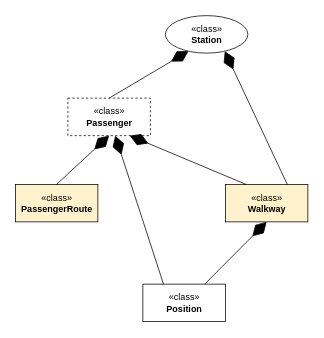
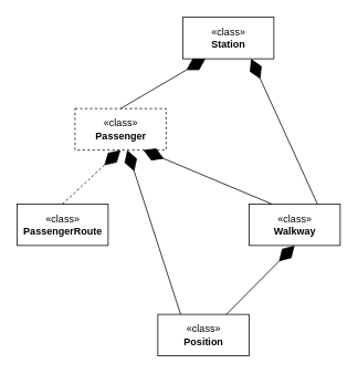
  <mxCell id="0" />
  <mxCell id="1" parent="0" />
- <mxCell id="2" value="«class»&lt;br&gt;&lt;b&gt;Station&lt;/b&gt;" style="ellipse;html=1;" vertex="1" parent="1"><mxGeometry x="220" y="20" width="110" height="50" as="geometry" /></mxCell>
+ <mxCell id="2" value="«class»&lt;br&gt;&lt;b&gt;Station&lt;/b&gt;" style="html=1;" vertex="1" parent="1"><mxGeometry x="220" y="20" width="110" height="50" as="geometry" /></mxCell>
  <mxCell id="3" value="«class»&lt;br&gt;&lt;b&gt;Passenger&lt;/b&gt;" style="html=1;dashed=1;" vertex="1" parent="1"><mxGeometry x="90" y="130" width="110" height="50" as="geometry" /></mxCell>
- <mxCell id="4" value="«class»&lt;br&gt;&lt;b&gt;PassengerRoute&lt;/b&gt;" style="html=1;fillColor=#fff2cc;" vertex="1" parent="1"><mxGeometry x="20" y="245" width="110" height="50" as="geometry" /></mxCell>
- <mxCell id="5" value="«class»&lt;br&gt;&lt;b&gt;Walkway&lt;br&gt;&lt;/b&gt;" style="html=1;fillColor=#fff2cc;" vertex="1" parent="1"><mxGeometry x="300" y="245" width="110" height="50" as="geometry" /></mxCell>
+ <mxCell id="4" value="«class»&lt;br&gt;&lt;b&gt;PassengerRoute&lt;/b&gt;" style="html=1;" vertex="1" parent="1"><mxGeometry x="20" y="245" width="110" height="50" as="geometry" /></mxCell>
+ <mxCell id="5" value="«class»&lt;br&gt;&lt;b&gt;Walkway&lt;br&gt;&lt;/b&gt;" style="html=1;" vertex="1" parent="1"><mxGeometry x="300" y="245" width="110" height="50" as="geometry" /></mxCell>
  <mxCell id="6" value="«class»&lt;br&gt;&lt;b&gt;Position&lt;br&gt;&lt;/b&gt;" style="html=1;" vertex="1" parent="1"><mxGeometry x="190" y="378" width="110" height="50" as="geometry" /></mxCell>
  <mxCell id="7" value="" style="endArrow=diamondThin;endFill=1;endSize=24;html=1;exitX=0.5;exitY=0;exitDx=0;exitDy=0;entryX=0.25;entryY=1;entryDx=0;entryDy=0;" edge="1" parent="1" source="3" target="2"><mxGeometry width="160" relative="1" as="geometry"><mxPoint x="-75" y="88" as="sourcePoint" /><mxPoint x="-57.96" y="11.664" as="targetPoint" /></mxGeometry></mxCell>
  <mxCell id="8" value="" style="endArrow=diamondThin;endFill=1;endSize=24;html=1;exitX=0.75;exitY=0;exitDx=0;exitDy=0;entryX=0.75;entryY=1;entryDx=0;entryDy=0;" edge="1" parent="1" source="5" target="2"><mxGeometry width="160" relative="1" as="geometry"><mxPoint x="47.5" y="152.5" as="sourcePoint" /><mxPoint x="120" y="92.5" as="targetPoint" /></mxGeometry></mxCell>
- <mxCell id="9" value="" style="endArrow=diamondThin;endFill=1;endSize=24;html=1;exitX=0.5;exitY=0;exitDx=0;exitDy=0;entryX=0.5;entryY=1;entryDx=0;entryDy=0;" edge="1" parent="1" source="4" target="3"><mxGeometry width="160" relative="1" as="geometry"><mxPoint x="-100" y="87" as="sourcePoint" /><mxPoint x="-27.5" y="27" as="targetPoint" /></mxGeometry></mxCell>
+ <mxCell id="9" value="" style="endArrow=diamondThin;endFill=1;endSize=24;html=1;exitX=0.5;exitY=0;exitDx=0;exitDy=0;entryX=0.5;entryY=1;entryDx=0;entryDy=0;dashed=1;" edge="1" parent="1" source="4" target="3"><mxGeometry width="160" relative="1" as="geometry"><mxPoint x="-100" y="87" as="sourcePoint" /><mxPoint x="-27.5" y="27" as="targetPoint" /></mxGeometry></mxCell>
  <mxCell id="10" value="" style="endArrow=diamondThin;endFill=1;endSize=24;html=1;exitX=0.25;exitY=0;exitDx=0;exitDy=0;" edge="1" parent="1" source="6" target="3"><mxGeometry width="160" relative="1" as="geometry"><mxPoint x="-25" y="130" as="sourcePoint" /><mxPoint x="47.5" y="70" as="targetPoint" /></mxGeometry></mxCell>
  <mxCell id="11" value="" style="endArrow=diamondThin;endFill=1;endSize=24;html=1;exitX=0.25;exitY=0;exitDx=0;exitDy=0;entryX=0.75;entryY=1;entryDx=0;entryDy=0;" edge="1" parent="1" source="5" target="3"><mxGeometry width="160" relative="1" as="geometry"><mxPoint x="-65" y="230" as="sourcePoint" /><mxPoint x="-25" y="180" as="targetPoint" /></mxGeometry></mxCell>
  <mxCell id="12" value="" style="endArrow=diamondThin;endFill=1;endSize=24;html=1;exitX=0.75;exitY=0;exitDx=0;exitDy=0;entryX=0.5;entryY=1;entryDx=0;entryDy=0;" edge="1" parent="1" source="6" target="5"><mxGeometry width="160" relative="1" as="geometry"><mxPoint x="-22.5" y="338" as="sourcePoint" /><mxPoint x="-65" y="280" as="targetPoint" /></mxGeometry></mxCell>
